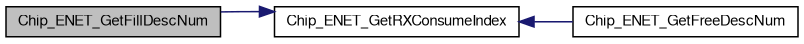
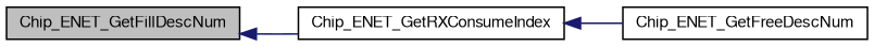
  digraph {
    rankdir=LR
    node [color=black fillcolor=white fontname=FreeSans fontsize=10 shape=record style=filled]
    edge [color=midnightblue dir=back fontname=FreeSans fontsize=10 labelfontname=FreeSans labelfontsize=10 style=solid]
    n1 [fillcolor=grey75 fontcolor=black height=0.2 label=Chip_ENET_GetFillDescNum width=0.4]
    n2 [height=0.2 label=Chip_ENET_GetRXConsumeIndex width=0.4]
    n3 [height=0.2 label=Chip_ENET_GetFreeDescNum width=0.4]
-   n2 -> n1
+   n1 -> n2
    n2 -> n3
  }
